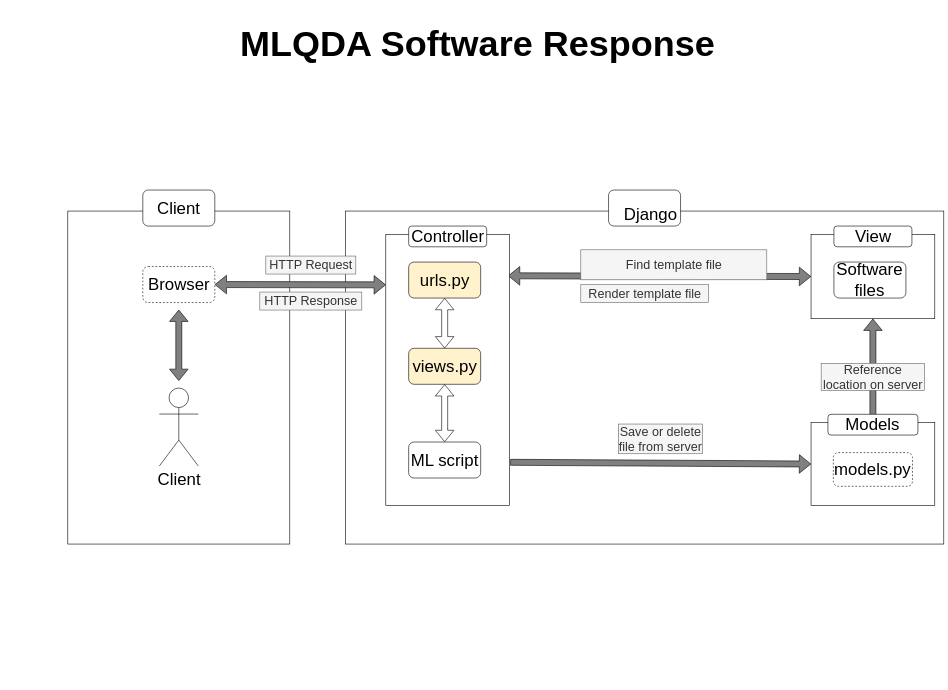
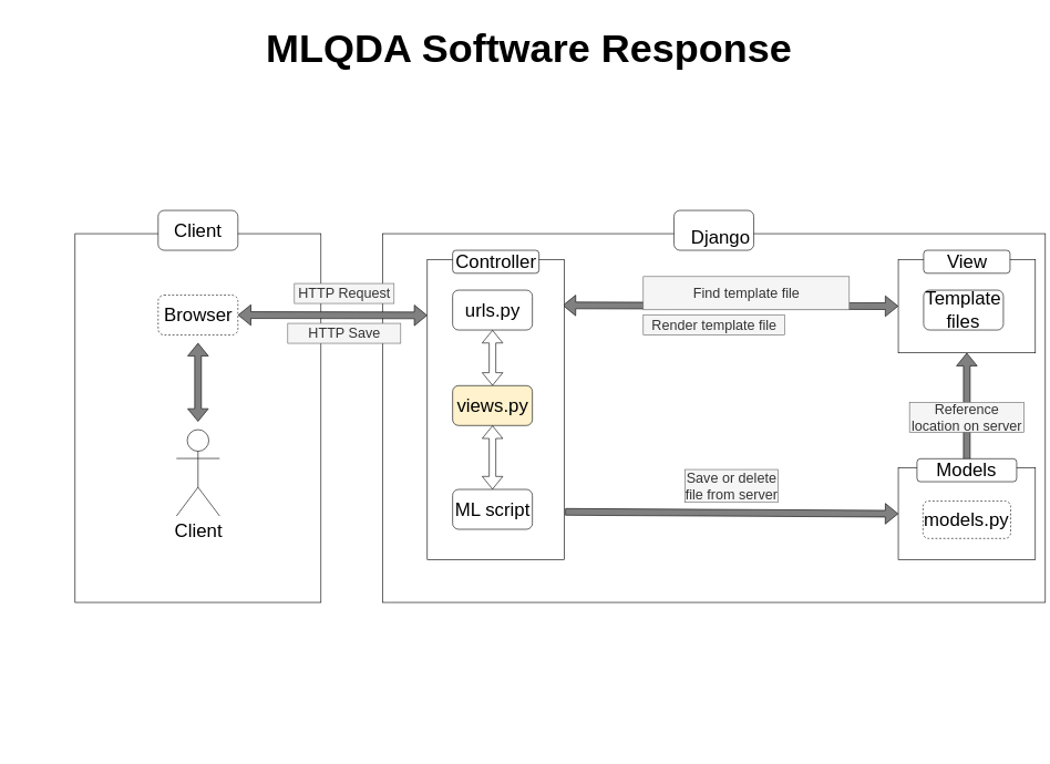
  <mxCell id="0" style=";html=1;" />
  <mxCell id="1" style=";html=1;" parent="0" />
  <mxCell id="2" value="" style="rounded=0;whiteSpace=wrap;html=1;rotation=90;" parent="1" vertex="1"><mxGeometry x="796.25" y="130" width="555" height="997.5" as="geometry" /></mxCell>
  <mxCell id="3" value="" style="rounded=0;whiteSpace=wrap;html=1;rotation=90;" parent="1" vertex="1"><mxGeometry x="20" y="443.75" width="555" height="370" as="geometry" /></mxCell>
  <mxCell id="4" value="" style="rounded=1;whiteSpace=wrap;html=1;" parent="1" vertex="1"><mxGeometry x="237.5" y="316.25" width="120" height="60" as="geometry" /></mxCell>
  <mxCell id="5" value="&lt;font style=&quot;font-size: 28px;&quot;&gt;Client&lt;/font&gt;" style="text;html=1;strokeColor=none;fillColor=none;align=center;verticalAlign=middle;whiteSpace=wrap;rounded=0;" parent="1" vertex="1"><mxGeometry x="260" y="333.75" width="75" height="25" as="geometry" /></mxCell>
  <mxCell id="6" value="Client" style="shape=umlActor;verticalLabelPosition=bottom;verticalAlign=top;html=1;outlineConnect=0;fontSize=28;aspect=fixed;" parent="1" vertex="1"><mxGeometry x="265" y="646.25" width="65" height="130" as="geometry" /></mxCell>
  <mxCell id="7" value="Browser" style="rounded=1;whiteSpace=wrap;html=1;fontSize=28;dashed=1;" parent="1" vertex="1"><mxGeometry x="237.5" y="443.75" width="120" height="60" as="geometry" /></mxCell>
  <mxCell id="8" value="" style="shape=flexArrow;endArrow=classic;startArrow=classic;html=1;rounded=0;strokeColor=default;fontSize=28;sourcePerimeterSpacing=12;targetPerimeterSpacing=12;fillColor=#808080;" parent="1" source="6" target="7" edge="1"><mxGeometry width="100" height="100" relative="1" as="geometry"><mxPoint x="322.5" y="596.25" as="sourcePoint" /><mxPoint x="402.5" y="506.25" as="targetPoint" /></mxGeometry></mxCell>
  <mxCell id="9" value="" style="shape=flexArrow;endArrow=classic;startArrow=classic;html=1;rounded=0;strokeColor=default;fontSize=28;sourcePerimeterSpacing=12;targetPerimeterSpacing=12;exitX=1;exitY=0.5;exitDx=0;exitDy=0;fillColor=#808080;" parent="1" source="7" edge="1"><mxGeometry width="100" height="100" relative="1" as="geometry"><mxPoint x="722.5" y="486.25" as="sourcePoint" /><mxPoint x="642.5" y="474.25" as="targetPoint" /></mxGeometry></mxCell>
  <mxCell id="10" value="HTTP Request" style="text;html=1;align=center;verticalAlign=middle;whiteSpace=wrap;rounded=0;fontSize=21;fillColor=#f5f5f5;fontColor=#333333;strokeColor=#666666;" parent="1" vertex="1"><mxGeometry x="442.5" y="426.25" width="150" height="30" as="geometry" /></mxCell>
- <mxCell id="11" value="HTTP Response" style="text;html=1;strokeColor=#666666;fillColor=#f5f5f5;align=center;verticalAlign=middle;whiteSpace=wrap;rounded=0;fontSize=21;fontColor=#333333;" parent="1" vertex="1"><mxGeometry x="432.5" y="486.25" width="170" height="30" as="geometry" /></mxCell>
+ <mxCell id="11" value="HTTP Save" style="text;html=1;strokeColor=#666666;fillColor=#f5f5f5;align=center;verticalAlign=middle;whiteSpace=wrap;rounded=0;fontSize=21;fontColor=#333333;" parent="1" vertex="1"><mxGeometry x="432.5" y="486.25" width="170" height="30" as="geometry" /></mxCell>
  <mxCell id="12" value="" style="shape=flexArrow;endArrow=none;startArrow=block;html=1;rounded=0;strokeColor=default;fontSize=21;sourcePerimeterSpacing=12;targetPerimeterSpacing=12;exitX=0.5;exitY=1;exitDx=0;exitDy=0;startFill=0;endFill=0;fillColor=#808080;" parent="1" source="29" edge="1"><mxGeometry width="100" height="100" relative="1" as="geometry"><mxPoint x="652.5" y="726.25" as="sourcePoint" /><mxPoint x="850" y="770" as="targetPoint" /></mxGeometry></mxCell>
  <mxCell id="13" value="&lt;h1&gt;&lt;font style=&quot;font-size: 60px;&quot;&gt;MLQDA Software Response&lt;/font&gt;&lt;/h1&gt;" style="text;html=1;strokeColor=none;fillColor=none;spacing=5;spacingTop=-20;whiteSpace=wrap;overflow=hidden;rounded=0;fontSize=21;" parent="1" vertex="1"><mxGeometry x="395" y="20" width="883" height="120" as="geometry" /></mxCell>
  <mxCell id="14" value="" style="group" parent="1" vertex="1" connectable="0"><mxGeometry x="1013.75" y="316.25" width="120" height="60" as="geometry" /></mxCell>
  <mxCell id="15" value="" style="rounded=1;whiteSpace=wrap;html=1;" parent="14" vertex="1"><mxGeometry width="120" height="60" as="geometry" /></mxCell>
  <mxCell id="16" value="&lt;font style=&quot;font-size: 28px;&quot;&gt;Django&lt;/font&gt;" style="text;html=1;strokeColor=none;fillColor=none;align=center;verticalAlign=middle;whiteSpace=wrap;rounded=0;" parent="14" vertex="1"><mxGeometry x="25" y="27.5" width="90" height="25" as="geometry" /></mxCell>
  <mxCell id="17" value="" style="shape=flexArrow;endArrow=classic;startArrow=classic;html=1;rounded=0;strokeColor=default;fontSize=21;sourcePerimeterSpacing=12;targetPerimeterSpacing=12;entryX=0.5;entryY=1;entryDx=0;entryDy=0;exitX=0.153;exitY=0.012;exitDx=0;exitDy=0;fillColor=#808080;exitPerimeter=0;" parent="1" source="36" target="20" edge="1"><mxGeometry width="100" height="100" relative="1" as="geometry"><mxPoint x="842.5" y="476.25" as="sourcePoint" /><mxPoint x="792.5" y="656.25" as="targetPoint" /></mxGeometry></mxCell>
  <mxCell id="18" value="Render template file" style="text;html=1;align=center;verticalAlign=middle;whiteSpace=wrap;rounded=0;fontSize=21;fillColor=#f5f5f5;fontColor=#333333;strokeColor=#666666;" parent="1" vertex="1"><mxGeometry x="967.5" y="473.76" width="212.5" height="30" as="geometry" /></mxCell>
  <mxCell id="19" value="Find template file" style="text;html=1;align=center;verticalAlign=middle;whiteSpace=wrap;rounded=0;fontSize=21;fillColor=#f5f5f5;fontColor=#333333;strokeColor=#666666;" parent="1" vertex="1"><mxGeometry x="967.5" y="415.83" width="310" height="50" as="geometry" /></mxCell>
  <mxCell id="20" value="" style="rounded=0;whiteSpace=wrap;html=1;rotation=90;" parent="1" vertex="1"><mxGeometry x="1384.07" y="357.27" width="140.59" height="206.23" as="geometry" /></mxCell>
  <mxCell id="21" value="" style="group" parent="1" vertex="1" connectable="0"><mxGeometry x="1389.36" y="376.25" width="130" height="34.58" as="geometry" /></mxCell>
  <mxCell id="22" value="" style="rounded=1;whiteSpace=wrap;html=1;" parent="21" vertex="1"><mxGeometry width="130" height="34.58" as="geometry" /></mxCell>
  <mxCell id="23" value="&lt;font style=&quot;font-size: 28px;&quot;&gt;View&lt;/font&gt;" style="text;html=1;strokeColor=none;fillColor=none;align=center;verticalAlign=middle;whiteSpace=wrap;rounded=0;" parent="21" vertex="1"><mxGeometry x="16.25" y="10.086" width="97.5" height="14.408" as="geometry" /></mxCell>
- <mxCell id="24" value="Software files" style="rounded=1;whiteSpace=wrap;html=1;fontSize=28;" parent="1" vertex="1"><mxGeometry x="1389.36" y="436.25" width="120" height="60" as="geometry" /></mxCell>
+ <mxCell id="24" value="Template files" style="rounded=1;whiteSpace=wrap;html=1;fontSize=28;" parent="1" vertex="1"><mxGeometry x="1389.36" y="436.25" width="120" height="60" as="geometry" /></mxCell>
  <mxCell id="25" value="" style="shape=flexArrow;endArrow=classic;html=1;rounded=0;strokeColor=default;fontSize=21;sourcePerimeterSpacing=12;targetPerimeterSpacing=12;entryX=1;entryY=0.5;entryDx=0;entryDy=0;exitX=0.5;exitY=0;exitDx=0;exitDy=0;fillColor=#808080;" parent="1" source="33" target="20" edge="1"><mxGeometry width="50" height="50" relative="1" as="geometry"><mxPoint x="1162.5" y="636.25" as="sourcePoint" /><mxPoint x="1212.5" y="586.25" as="targetPoint" /></mxGeometry></mxCell>
  <mxCell id="26" value="" style="group" parent="1" vertex="1" connectable="0"><mxGeometry x="1351.24" y="690" width="206.23" height="151.93" as="geometry" /></mxCell>
  <mxCell id="27" value="" style="group" parent="26" vertex="1" connectable="0"><mxGeometry width="206.23" height="151.93" as="geometry" /></mxCell>
  <mxCell id="28" value="" style="group" parent="27" vertex="1" connectable="0"><mxGeometry y="13.84" width="206.23" height="138.09" as="geometry" /></mxCell>
  <mxCell id="29" value="" style="rounded=0;whiteSpace=wrap;html=1;rotation=90;" parent="28" vertex="1"><mxGeometry x="34.07" y="-34.07" width="138.09" height="206.23" as="geometry" /></mxCell>
  <mxCell id="30" value="models.py" style="rounded=1;whiteSpace=wrap;html=1;fontSize=28;dashed=1;" parent="28" vertex="1"><mxGeometry x="37.17" y="50" width="131.89" height="56.16" as="geometry" /></mxCell>
  <mxCell id="31" value="" style="group" parent="27" vertex="1" connectable="0"><mxGeometry x="38.11" width="160" height="34.58" as="geometry" /></mxCell>
  <mxCell id="32" value="" style="rounded=1;whiteSpace=wrap;html=1;" parent="31" vertex="1"><mxGeometry x="-10" width="150" height="34.58" as="geometry" /></mxCell>
  <mxCell id="33" value="&lt;span style=&quot;font-size: 28px;&quot;&gt;Models&lt;/span&gt;" style="text;html=1;strokeColor=none;fillColor=none;align=center;verticalAlign=middle;whiteSpace=wrap;rounded=0;" parent="31" vertex="1"><mxGeometry x="-15" y="10.09" width="160" height="14.41" as="geometry" /></mxCell>
  <mxCell id="34" value="Reference location on server" style="text;html=1;align=center;verticalAlign=middle;whiteSpace=wrap;rounded=0;fontSize=21;fillColor=#f5f5f5;fontColor=#333333;strokeColor=#666666;rotation=0;" parent="1" vertex="1"><mxGeometry x="1368.11" y="605" width="172.5" height="45" as="geometry" /></mxCell>
  <mxCell id="35" value="Save or delete file from server" style="text;html=1;align=center;verticalAlign=middle;whiteSpace=wrap;rounded=0;fontSize=21;fillColor=#f5f5f5;fontColor=#333333;strokeColor=#666666;rotation=0;direction=west;" parent="1" vertex="1"><mxGeometry x="1030" y="706.25" width="140.53" height="49.51" as="geometry" /></mxCell>
  <mxCell id="36" value="" style="rounded=0;whiteSpace=wrap;html=1;rotation=90;" parent="1" vertex="1"><mxGeometry x="519.83" y="512.76" width="451.56" height="206.23" as="geometry" /></mxCell>
  <mxCell id="37" value="" style="group" parent="1" vertex="1" connectable="0"><mxGeometry x="680.61" y="376.25" width="130" height="34.58" as="geometry" /></mxCell>
  <mxCell id="38" value="" style="rounded=1;whiteSpace=wrap;html=1;" parent="37" vertex="1"><mxGeometry width="130" height="34.58" as="geometry" /></mxCell>
  <mxCell id="39" value="&lt;font style=&quot;font-size: 28px;&quot;&gt;Controller&lt;/font&gt;" style="text;html=1;strokeColor=none;fillColor=none;align=center;verticalAlign=middle;whiteSpace=wrap;rounded=0;" parent="37" vertex="1"><mxGeometry x="16.25" y="10.086" width="97.5" height="14.408" as="geometry" /></mxCell>
- <mxCell id="40" value="urls.py" style="rounded=1;whiteSpace=wrap;html=1;fontSize=28;fillColor=#fff2cc;" parent="1" vertex="1"><mxGeometry x="680.61" y="436.25" width="120" height="60" as="geometry" /></mxCell>
+ <mxCell id="40" value="urls.py" style="rounded=1;whiteSpace=wrap;html=1;fontSize=28;" parent="1" vertex="1"><mxGeometry x="680.61" y="436.25" width="120" height="60" as="geometry" /></mxCell>
  <mxCell id="41" value="views.py" style="rounded=1;whiteSpace=wrap;html=1;fontSize=28;fillColor=#fff2cc;" parent="1" vertex="1"><mxGeometry x="680.61" y="580" width="120" height="60" as="geometry" /></mxCell>
  <mxCell id="42" value="" style="shape=flexArrow;endArrow=classic;startArrow=classic;html=1;rounded=0;strokeColor=default;fontSize=28;sourcePerimeterSpacing=12;targetPerimeterSpacing=12;exitX=0.5;exitY=0;exitDx=0;exitDy=0;entryX=0.5;entryY=1;entryDx=0;entryDy=0;" parent="1" source="41" target="40" edge="1"><mxGeometry width="100" height="100" relative="1" as="geometry"><mxPoint x="722.5" y="486.25" as="sourcePoint" /><mxPoint x="822.5" y="386.25" as="targetPoint" /></mxGeometry></mxCell>
  <mxCell id="43" value="ML script" style="rounded=1;whiteSpace=wrap;html=1;fontSize=28;" vertex="1" parent="1"><mxGeometry x="680.61" y="736.21" width="120" height="60" as="geometry" /></mxCell>
  <mxCell id="44" value="" style="shape=flexArrow;endArrow=classic;startArrow=classic;html=1;rounded=0;exitX=0.5;exitY=0;exitDx=0;exitDy=0;" edge="1" parent="1" source="43" target="41"><mxGeometry width="100" height="100" relative="1" as="geometry"><mxPoint x="950" y="800" as="sourcePoint" /><mxPoint x="746" y="660" as="targetPoint" /></mxGeometry></mxCell>
